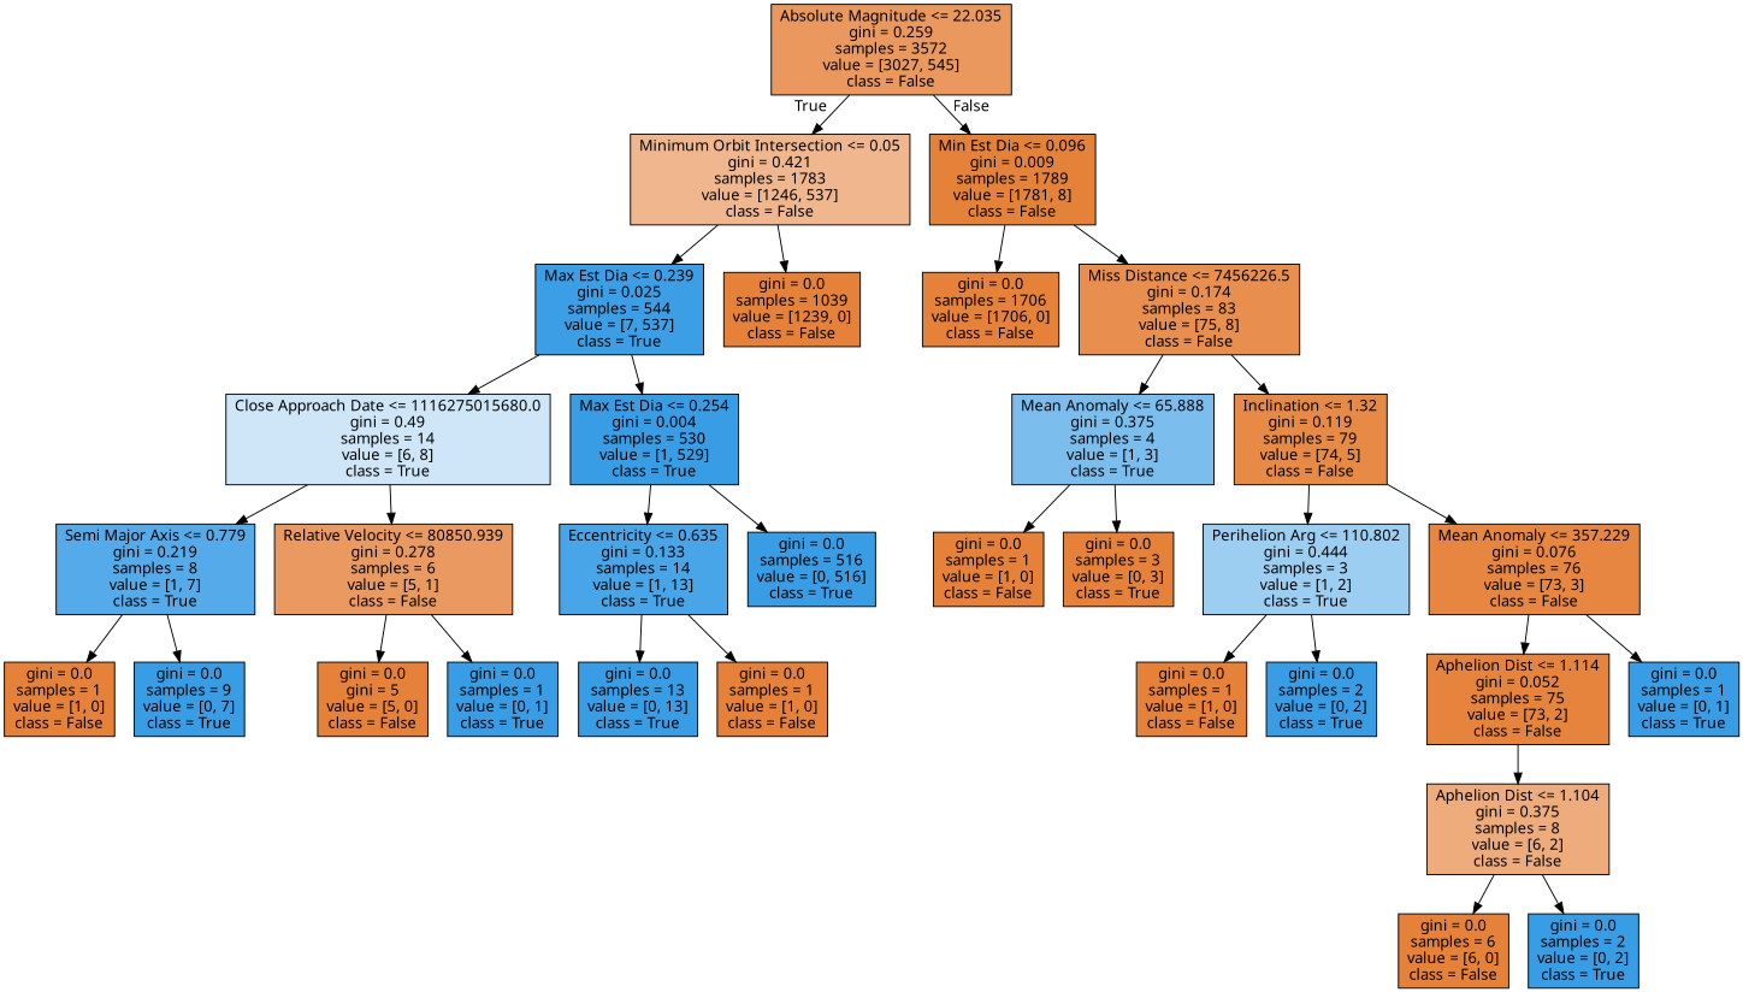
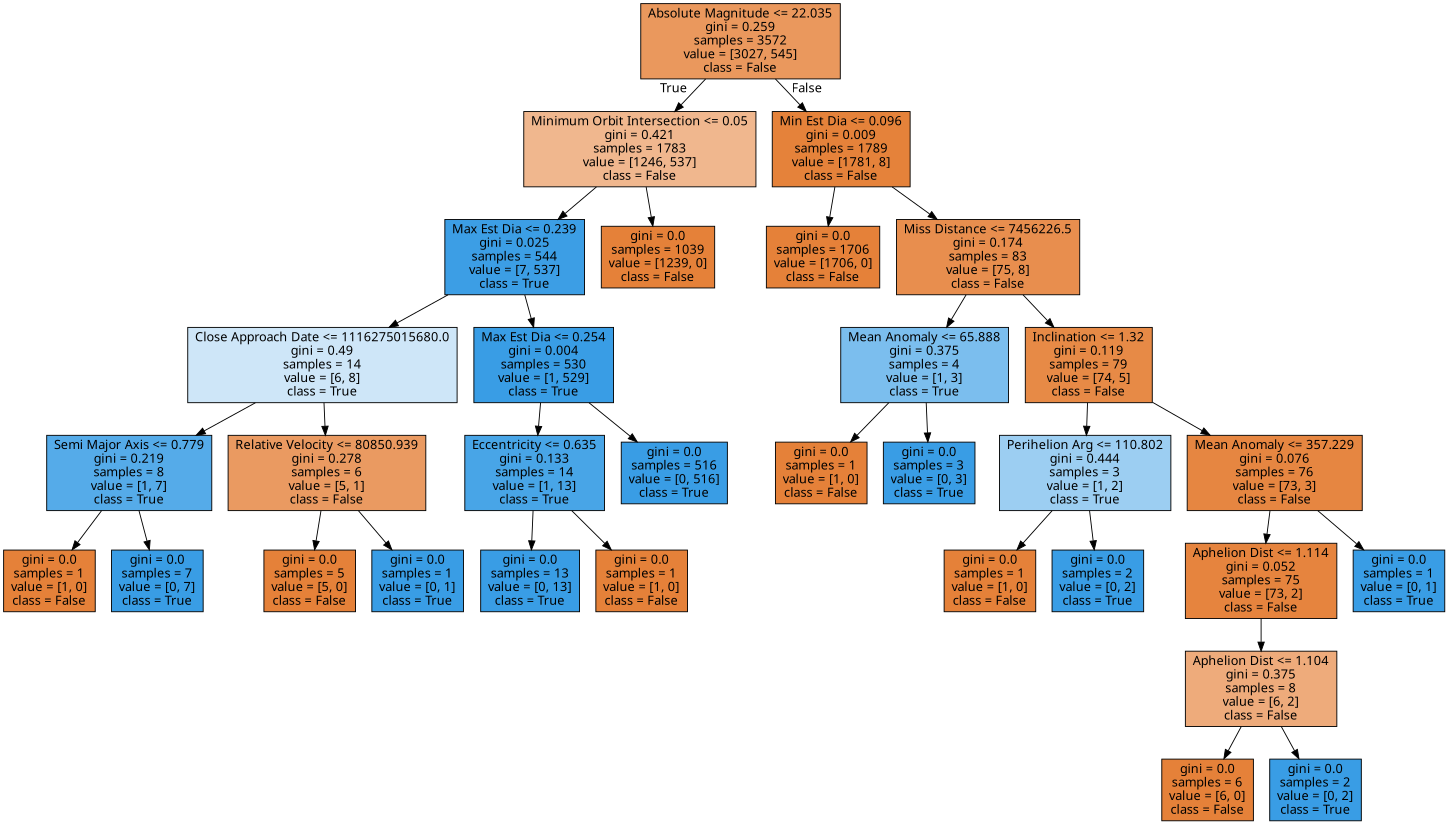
  digraph {
    fontname="Noto Sans"
    node [color=black fillcolor="#399de5" fontname="Noto Sans" shape=box style=filled]
    edge [fontname="Noto Sans"]
    n1 [fillcolor="#ea985d" label="Absolute Magnitude <= 22.035\ngini = 0.259\nsamples = 3572\nvalue = [3027, 545]\nclass = False"]
    n2 [fillcolor="#f0b78e" label="Minimum Orbit Intersection <= 0.05\ngini = 0.421\nsamples = 1783\nvalue = [1246, 537]\nclass = False"]
    n3 [fillcolor="#e5823a" label="Min Est Dia <= 0.096\ngini = 0.009\nsamples = 1789\nvalue = [1781, 8]\nclass = False"]
    n4 [fillcolor="#3c9ee5" label="Max Est Dia <= 0.239\ngini = 0.025\nsamples = 544\nvalue = [7, 537]\nclass = True"]
    n5 [fillcolor="#e58139" label="gini = 0.0\nsamples = 1039\nvalue = [1239, 0]\nclass = False"]
    n6 [fillcolor="#e58139" label="gini = 0.0\nsamples = 1706\nvalue = [1706, 0]\nclass = False"]
    n7 [fillcolor="#e88e4e" label="Miss Distance <= 7456226.5\ngini = 0.174\nsamples = 83\nvalue = [75, 8]\nclass = False"]
    n8 [fillcolor="#cee6f8" label="Close Approach Date <= 1116275015680.0\ngini = 0.49\nsamples = 14\nvalue = [6, 8]\nclass = True"]
    n9 [label="Max Est Dia <= 0.254\ngini = 0.004\nsamples = 530\nvalue = [1, 529]\nclass = True"]
    n10 [fillcolor="#55abe9" label="Semi Major Axis <= 0.779\ngini = 0.219\nsamples = 8\nvalue = [1, 7]\nclass = True"]
    n11 [fillcolor="#ea9a61" label="Relative Velocity <= 80850.939\ngini = 0.278\nsamples = 6\nvalue = [5, 1]\nclass = False"]
    n12 [fillcolor="#48a5e7" label="Eccentricity <= 0.635\ngini = 0.133\nsamples = 14\nvalue = [1, 13]\nclass = True"]
    n13 [label="gini = 0.0\nsamples = 516\nvalue = [0, 516]\nclass = True"]
    n14 [fillcolor="#e58139" label="gini = 0.0\nsamples = 1\nvalue = [1, 0]\nclass = False"]
-   n15 [label="gini = 0.0\nsamples = 9\nvalue = [0, 7]\nclass = True"]
-   n16 [fillcolor="#e58139" label="gini = 0.0\ngini = 5\nvalue = [5, 0]\nclass = False"]
+   n15 [label="gini = 0.0\nsamples = 7\nvalue = [0, 7]\nclass = True"]
+   n16 [fillcolor="#e58139" label="gini = 0.0\nsamples = 5\nvalue = [5, 0]\nclass = False"]
    n17 [label="gini = 0.0\nsamples = 1\nvalue = [0, 1]\nclass = True"]
    n18 [label="gini = 0.0\nsamples = 13\nvalue = [0, 13]\nclass = True"]
    n19 [fillcolor="#e58139" label="gini = 0.0\nsamples = 1\nvalue = [1, 0]\nclass = False"]
    n20 [fillcolor="#7bbeee" label="Mean Anomaly <= 65.888\ngini = 0.375\nsamples = 4\nvalue = [1, 3]\nclass = True"]
    n21 [fillcolor="#e78a46" label="Inclination <= 1.32\ngini = 0.119\nsamples = 79\nvalue = [74, 5]\nclass = False"]
    n22 [fillcolor="#e58139" label="gini = 0.0\nsamples = 1\nvalue = [1, 0]\nclass = False"]
-   n23 [fillcolor="#e58139" label="gini = 0.0\nsamples = 3\nvalue = [0, 3]\nclass = True"]
+   n23 [label="gini = 0.0\nsamples = 3\nvalue = [0, 3]\nclass = True"]
    n24 [fillcolor="#9ccef2" label="Perihelion Arg <= 110.802\ngini = 0.444\nsamples = 3\nvalue = [1, 2]\nclass = True"]
    n25 [fillcolor="#e68641" label="Mean Anomaly <= 357.229\ngini = 0.076\nsamples = 76\nvalue = [73, 3]\nclass = False"]
    n26 [fillcolor="#e58139" label="gini = 0.0\nsamples = 1\nvalue = [1, 0]\nclass = False"]
    n27 [label="gini = 0.0\nsamples = 2\nvalue = [0, 2]\nclass = True"]
    n28 [fillcolor="#e6843e" label="Aphelion Dist <= 1.114\ngini = 0.052\nsamples = 75\nvalue = [73, 2]\nclass = False"]
    n29 [label="gini = 0.0\nsamples = 1\nvalue = [0, 1]\nclass = True"]
    n30 [fillcolor="#eeab7b" label="Aphelion Dist <= 1.104\ngini = 0.375\nsamples = 8\nvalue = [6, 2]\nclass = False"]
    n31 [fillcolor="#e58139" label="gini = 0.0\nsamples = 6\nvalue = [6, 0]\nclass = False"]
    n32 [label="gini = 0.0\nsamples = 2\nvalue = [0, 2]\nclass = True"]
    n1 -> n2 [headlabel=True labelangle=45 labeldistance=2.5]
    n1 -> n3 [headlabel=False labelangle=-45 labeldistance=2.5]
    n2 -> n4
    n2 -> n5
    n3 -> n6
    n3 -> n7
    n4 -> n8
    n4 -> n9
    n7 -> n20
    n7 -> n21
    n8 -> n10
    n8 -> n11
    n9 -> n12
    n9 -> n13
    n10 -> n14
    n10 -> n15
    n11 -> n16
    n11 -> n17
    n12 -> n18
    n12 -> n19
    n20 -> n22
    n20 -> n23
    n21 -> n24
    n21 -> n25
    n24 -> n26
    n24 -> n27
    n25 -> n28
    n25 -> n29
    n28 -> n30
    n30 -> n31
    n30 -> n32
  }
